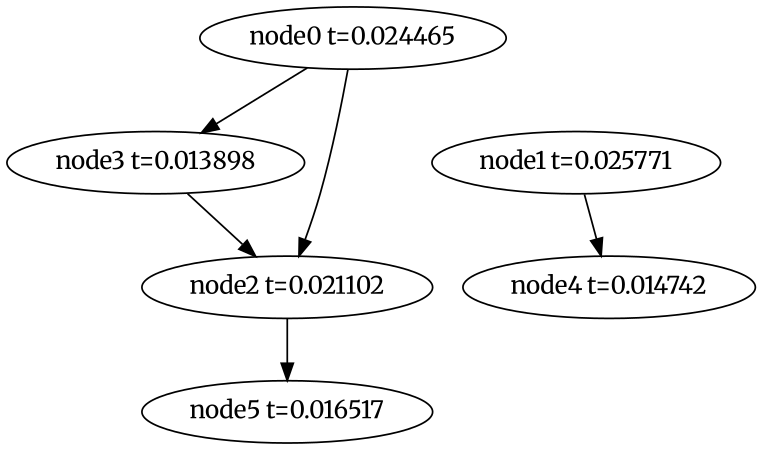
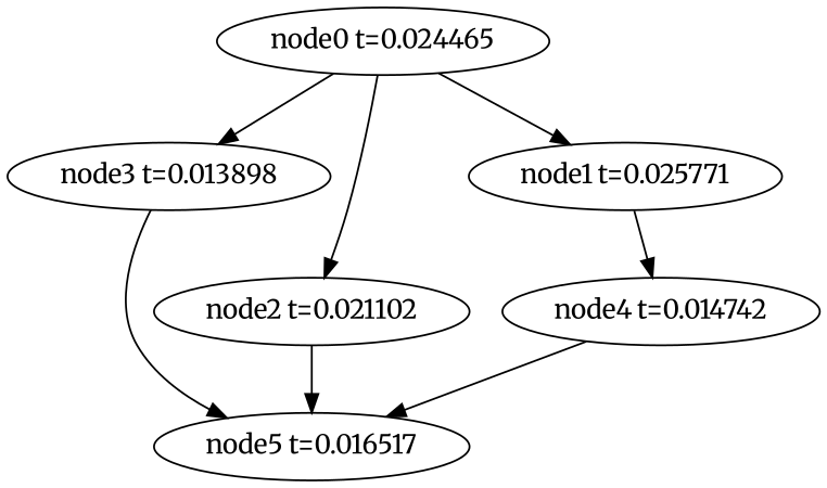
  digraph {
    fontname=Merriweather
    node [fontname=Merriweather]
    edge [fontname=Merriweather]
    n1 [label="node5 t=0.016517"]
    n2 [label="node4 t=0.014742"]
    n3 [label="node3 t=0.013898"]
    n4 [label="node2 t=0.021102"]
    n5 [label="node1 t=0.025771"]
    n6 [label="node0 t=0.024465"]
-   n3 -> n4
+   n2 -> n1
+   n3 -> n1
    n4 -> n1
    n5 -> n2
    n6 -> n3
    n6 -> n4
+   n6 -> n5
  }
